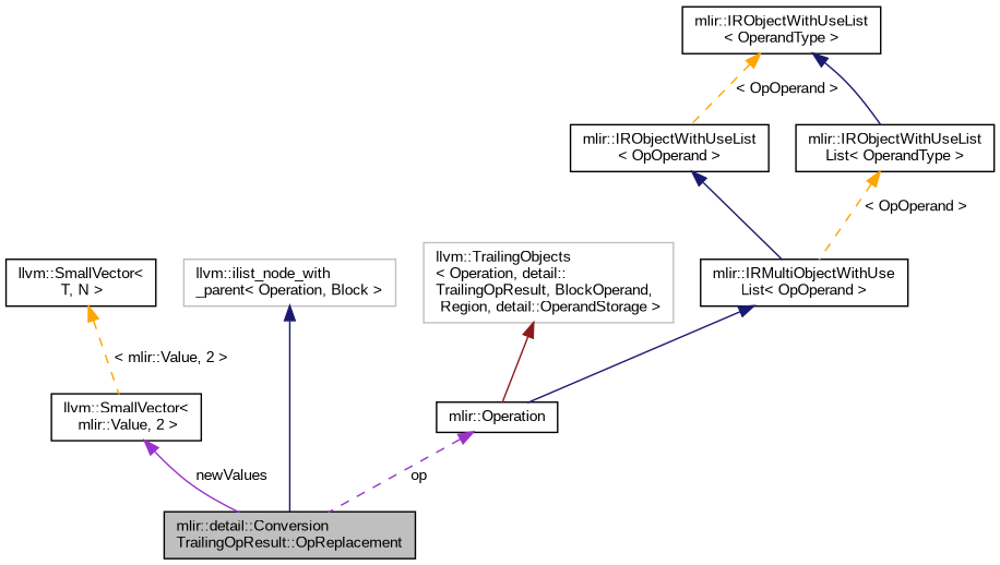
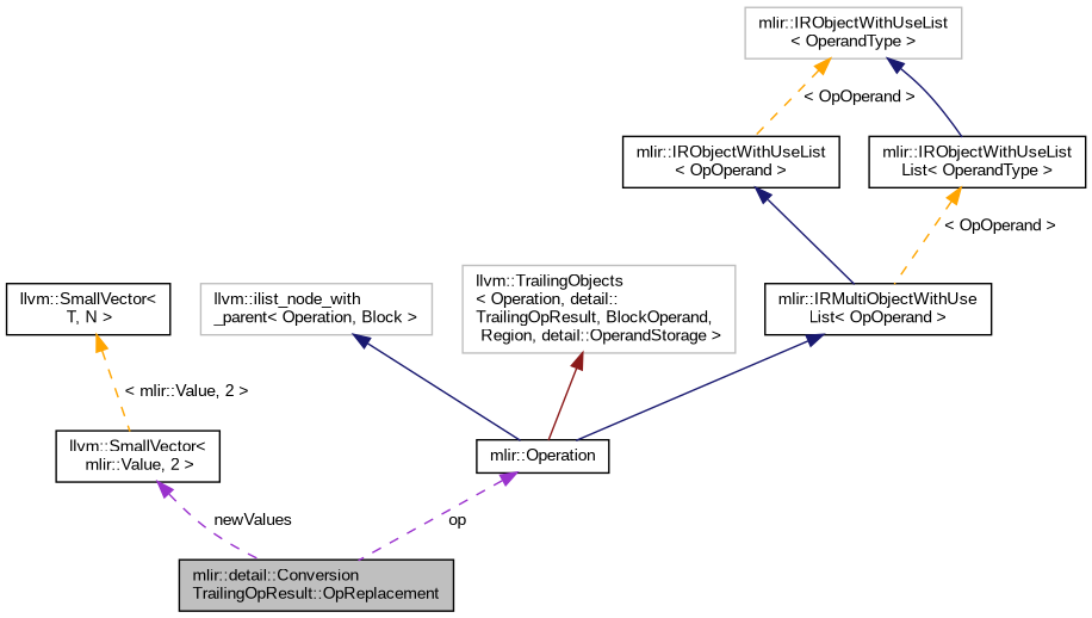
  digraph {
    fontname="Liberation Sans"
    rankdir=TB
    node [color=black fontname="Liberation Sans" fontsize=10 shape=record]
    edge [color=midnightblue dir=back fontname="Liberation Sans" fontsize=10 labelfontname=Helvetica labelfontsize=10 style=dashed]
    n1 [fillcolor=grey75 fontcolor=black height=0.2 label="mlir::detail::Conversion\lTrailingOpResult::OpReplacement" style=filled width=0.4]
    n2 [height=0.2 label="llvm::SmallVector\<\l mlir::Value, 2 \>" width=0.4]
    n3 [height=0.2 label="llvm::SmallVector\<\l T, N \>" width=0.4]
    n4 [height=0.2 label="mlir::Operation" width=0.4]
    n5 [height=0.2 label="mlir::IRMultiObjectWithUse\lList\< OpOperand \>" width=0.4]
    n6 [height=0.2 label="mlir::IRObjectWithUseList\l\< OpOperand \>" width=0.4]
-   n7 [height=0.2 label="mlir::IRObjectWithUseList\l\< OperandType \>" width=0.4]
+   n7 [color=grey75 height=0.2 label="mlir::IRObjectWithUseList\l\< OperandType \>" width=0.4]
    n8 [height=0.2 label="mlir::IRObjectWithUseList\lList\< OperandType \>" width=0.4]
    n9 [color=grey75 height=0.2 label="llvm::ilist_node_with\l_parent\< Operation, Block \>" width=0.4]
    n10 [color=grey75 height=0.2 label="llvm::TrailingObjects\l\< Operation, detail::\lTrailingOpResult, BlockOperand,\l Region, detail::OperandStorage \>" width=0.4]
-   n2 -> n1 [color=darkorchid3 label=" newValues" style=solid]
+   n2 -> n1 [color=darkorchid3 label=" newValues"]
    n3 -> n2 [color=orange label=" \< mlir::Value, 2 \>"]
    n4 -> n1 [color=darkorchid3 label=" op"]
    n5 -> n4 [style=solid]
    n6 -> n5 [style=solid]
    n7 -> n6 [color=orange label=" \< OpOperand \>"]
    n7 -> n8 [style=solid]
    n8 -> n5 [color=orange label=" \< OpOperand \>"]
-   n9 -> n1 [style=solid]
+   n9 -> n4 [style=solid]
    n10 -> n4 [color=firebrick4 style=solid]
  }
